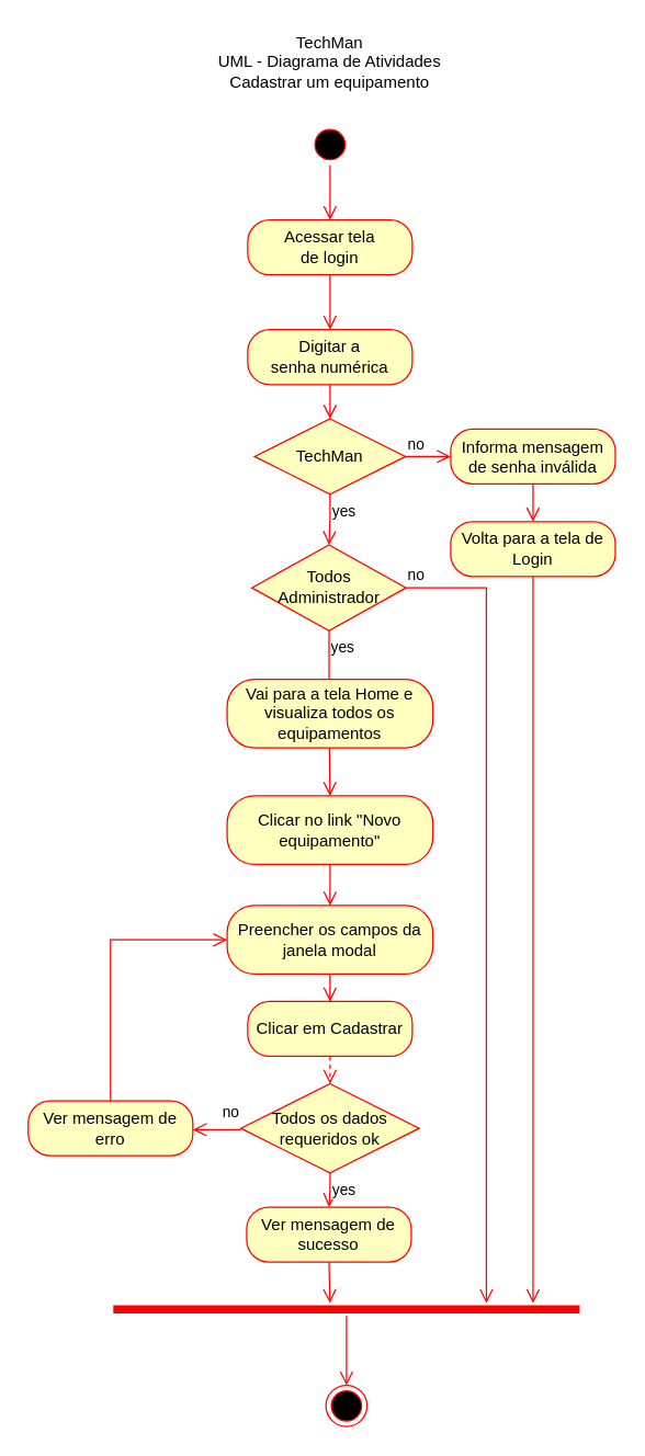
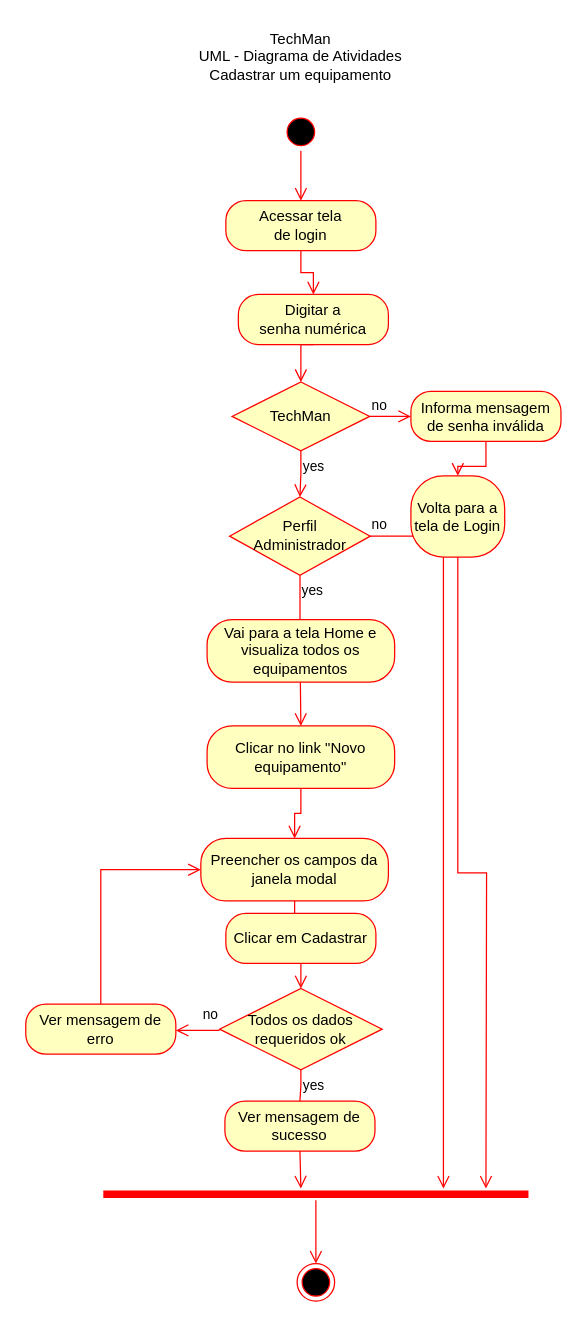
  <mxCell id="0" />
  <mxCell id="1" parent="0" />
  <mxCell id="2" value="TechMan&lt;br&gt;UML - Diagrama de Atividades&lt;br&gt;Cadastrar um equipamento" style="text;html=1;strokeColor=none;fillColor=none;align=center;verticalAlign=middle;whiteSpace=wrap;rounded=0;" vertex="1" parent="1"><mxGeometry x="140" y="20" width="200" height="50" as="geometry" /></mxCell>
  <mxCell id="3" value="" style="ellipse;html=1;shape=endState;fillColor=#000000;strokeColor=#ff0000;" vertex="1" parent="1"><mxGeometry x="237" y="1010" width="30" height="30" as="geometry" /></mxCell>
  <mxCell id="4" value="" style="ellipse;html=1;shape=startState;fillColor=#000000;strokeColor=#ff0000;" vertex="1" parent="1"><mxGeometry x="225" y="90" width="30" height="30" as="geometry" /></mxCell>
  <mxCell id="5" value="" style="edgeStyle=orthogonalEdgeStyle;html=1;verticalAlign=bottom;endArrow=open;endSize=8;strokeColor=#ff0000;rounded=0;entryX=0.5;entryY=0;entryDx=0;entryDy=0;" edge="1" source="4" parent="1" target="6"><mxGeometry relative="1" as="geometry"><mxPoint x="240" y="150" as="targetPoint" /></mxGeometry></mxCell>
  <mxCell id="6" value="&lt;span style=&quot;&quot;&gt;Acessar tela&lt;/span&gt;&lt;br style=&quot;&quot;&gt;&lt;span style=&quot;&quot;&gt;de login&lt;/span&gt;" style="rounded=1;whiteSpace=wrap;html=1;arcSize=40;fontColor=#000000;fillColor=#ffffc0;strokeColor=#ff0000;" vertex="1" parent="1"><mxGeometry x="180" y="160" width="120" height="40" as="geometry" /></mxCell>
  <mxCell id="7" value="" style="edgeStyle=orthogonalEdgeStyle;html=1;verticalAlign=bottom;endArrow=open;endSize=8;strokeColor=#ff0000;rounded=0;entryX=0.5;entryY=0;entryDx=0;entryDy=0;" edge="1" source="6" parent="1" target="9"><mxGeometry relative="1" as="geometry"><mxPoint x="240" y="220" as="targetPoint" /></mxGeometry></mxCell>
  <mxCell id="8" style="edgeStyle=orthogonalEdgeStyle;rounded=0;orthogonalLoop=1;jettySize=auto;html=1;exitX=0.5;exitY=1;exitDx=0;exitDy=0;entryX=0.5;entryY=0;entryDx=0;entryDy=0;endArrow=open;endFill=0;endSize=8;strokeColor=#FF0000;" edge="1" parent="1" source="9" target="10"><mxGeometry relative="1" as="geometry" /></mxCell>
- <mxCell id="9" value="&lt;span style=&quot;&quot;&gt;Digitar a&lt;/span&gt;&lt;br style=&quot;&quot;&gt;&lt;span style=&quot;&quot;&gt;senha numérica&lt;/span&gt;" style="rounded=1;whiteSpace=wrap;html=1;arcSize=40;fontColor=#000000;fillColor=#ffffc0;strokeColor=#ff0000;" vertex="1" parent="1"><mxGeometry x="180" y="240" width="120" height="40" as="geometry" /></mxCell>
+ <mxCell id="9" value="&lt;span style=&quot;&quot;&gt;Digitar a&lt;/span&gt;&lt;br style=&quot;&quot;&gt;&lt;span style=&quot;&quot;&gt;senha numérica&lt;/span&gt;" style="rounded=1;whiteSpace=wrap;html=1;arcSize=40;fontColor=#000000;fillColor=#ffffc0;strokeColor=#ff0000;" vertex="1" parent="1"><mxGeometry x="190" y="235" width="120" height="40" as="geometry" /></mxCell>
  <mxCell id="10" value="TechMan" style="rhombus;whiteSpace=wrap;html=1;fillColor=#ffffc0;strokeColor=#ff0000;" vertex="1" parent="1"><mxGeometry x="185" y="305" width="110" height="55" as="geometry" /></mxCell>
  <mxCell id="11" value="no" style="edgeStyle=orthogonalEdgeStyle;html=1;align=left;verticalAlign=bottom;endArrow=open;endSize=8;strokeColor=#ff0000;rounded=0;entryX=0;entryY=0.5;entryDx=0;entryDy=0;" edge="1" source="10" parent="1" target="15"><mxGeometry x="-1" relative="1" as="geometry"><mxPoint x="380" y="340" as="targetPoint" /></mxGeometry></mxCell>
  <mxCell id="12" value="yes" style="edgeStyle=orthogonalEdgeStyle;html=1;align=left;verticalAlign=top;endArrow=open;endSize=8;strokeColor=#ff0000;rounded=0;entryX=0.5;entryY=0;entryDx=0;entryDy=0;" edge="1" source="10" parent="1" target="18"><mxGeometry x="-1" relative="1" as="geometry"><mxPoint x="255" y="420" as="targetPoint" /></mxGeometry></mxCell>
  <mxCell id="13" style="edgeStyle=orthogonalEdgeStyle;rounded=0;orthogonalLoop=1;jettySize=auto;html=1;exitX=0.5;exitY=1;exitDx=0;exitDy=0;endArrow=open;endFill=0;endSize=8;strokeColor=#FF0000;" edge="1" parent="1" source="34"><mxGeometry relative="1" as="geometry"><mxPoint x="388" y="950" as="targetPoint" /></mxGeometry></mxCell>
  <mxCell id="14" style="edgeStyle=orthogonalEdgeStyle;rounded=0;orthogonalLoop=1;jettySize=auto;html=1;exitX=0.5;exitY=1;exitDx=0;exitDy=0;endArrow=open;endFill=0;endSize=8;strokeColor=#FF0000;" edge="1" parent="1" source="15" target="34"><mxGeometry relative="1" as="geometry" /></mxCell>
  <mxCell id="15" value="Informa mensagem de senha inválida" style="rounded=1;whiteSpace=wrap;html=1;arcSize=40;fontColor=#000000;fillColor=#ffffc0;strokeColor=#ff0000;" vertex="1" parent="1"><mxGeometry x="328" y="312.5" width="120" height="40" as="geometry" /></mxCell>
  <mxCell id="16" value="" style="shape=line;html=1;strokeWidth=6;strokeColor=#ff0000;" vertex="1" parent="1"><mxGeometry x="82" y="950" width="340" height="9.26" as="geometry" /></mxCell>
  <mxCell id="17" value="" style="edgeStyle=orthogonalEdgeStyle;html=1;verticalAlign=bottom;endArrow=open;endSize=8;strokeColor=#ff0000;rounded=0;entryX=0.5;entryY=0;entryDx=0;entryDy=0;" edge="1" source="16" parent="1" target="3"><mxGeometry relative="1" as="geometry"><mxPoint x="254" y="990" as="targetPoint" /></mxGeometry></mxCell>
- <mxCell id="18" value="Todos&lt;br&gt;Administrador" style="rhombus;whiteSpace=wrap;html=1;fillColor=#ffffc0;strokeColor=#ff0000;" vertex="1" parent="1"><mxGeometry x="183" y="397" width="112.5" height="62.5" as="geometry" /></mxCell>
+ <mxCell id="18" value="Perfil&lt;br&gt;Administrador" style="rhombus;whiteSpace=wrap;html=1;fillColor=#ffffc0;strokeColor=#ff0000;" vertex="1" parent="1"><mxGeometry x="183" y="397" width="112.5" height="62.5" as="geometry" /></mxCell>
  <mxCell id="19" value="no" style="edgeStyle=orthogonalEdgeStyle;html=1;align=left;verticalAlign=bottom;endArrow=open;endSize=8;strokeColor=#ff0000;rounded=0;" edge="1" source="18" parent="1"><mxGeometry x="-1" relative="1" as="geometry"><mxPoint x="354" y="950" as="targetPoint" /><Array as="points"><mxPoint x="354" y="428" /></Array></mxGeometry></mxCell>
  <mxCell id="20" value="yes" style="edgeStyle=orthogonalEdgeStyle;html=1;align=left;verticalAlign=top;endArrow=open;endSize=8;strokeColor=#ff0000;rounded=0;entryX=0.5;entryY=0;entryDx=0;entryDy=0;" edge="1" source="18" parent="1" target="22"><mxGeometry x="-1" relative="1" as="geometry"><mxPoint x="240" y="490" as="targetPoint" /></mxGeometry></mxCell>
  <mxCell id="21" style="edgeStyle=orthogonalEdgeStyle;rounded=0;orthogonalLoop=1;jettySize=auto;html=1;exitX=0.5;exitY=1;exitDx=0;exitDy=0;entryX=0.5;entryY=0;entryDx=0;entryDy=0;endArrow=open;endFill=0;endSize=8;strokeColor=#FF0000;" edge="1" parent="1" source="22" target="24"><mxGeometry relative="1" as="geometry" /></mxCell>
  <mxCell id="22" value="Clicar no link &quot;Novo equipamento&quot;" style="rounded=1;whiteSpace=wrap;html=1;arcSize=40;fontColor=#000000;fillColor=#ffffc0;strokeColor=#ff0000;" vertex="1" parent="1"><mxGeometry x="165" y="580" width="150" height="50" as="geometry" /></mxCell>
  <mxCell id="23" style="edgeStyle=orthogonalEdgeStyle;rounded=0;orthogonalLoop=1;jettySize=auto;html=1;exitX=0.5;exitY=1;exitDx=0;exitDy=0;endArrow=open;endFill=0;endSize=8;strokeColor=#FF0000;" edge="1" parent="1" source="24" target="26"><mxGeometry relative="1" as="geometry" /></mxCell>
- <mxCell id="24" value="Preencher os campos da janela modal" style="rounded=1;whiteSpace=wrap;html=1;arcSize=40;fontColor=#000000;fillColor=#ffffc0;strokeColor=#ff0000;" vertex="1" parent="1"><mxGeometry x="165" y="660" width="150" height="50" as="geometry" /></mxCell>
- <mxCell id="25" style="edgeStyle=orthogonalEdgeStyle;rounded=0;orthogonalLoop=1;jettySize=auto;html=1;exitX=0.5;exitY=1;exitDx=0;exitDy=0;entryX=0.5;entryY=0;entryDx=0;entryDy=0;endArrow=open;endFill=0;endSize=8;strokeColor=#FF0000;dashed=1;" edge="1" parent="1" source="26" target="31"><mxGeometry relative="1" as="geometry" /></mxCell>
+ <mxCell id="24" value="Preencher os campos da janela modal" style="rounded=1;whiteSpace=wrap;html=1;arcSize=40;fontColor=#000000;fillColor=#ffffc0;strokeColor=#ff0000;" vertex="1" parent="1"><mxGeometry x="160" y="670" width="150" height="50" as="geometry" /></mxCell>
+ <mxCell id="25" style="edgeStyle=orthogonalEdgeStyle;rounded=0;orthogonalLoop=1;jettySize=auto;html=1;exitX=0.5;exitY=1;exitDx=0;exitDy=0;entryX=0.5;entryY=0;entryDx=0;entryDy=0;endArrow=open;endFill=0;endSize=8;strokeColor=#FF0000;" edge="1" parent="1" source="26" target="31"><mxGeometry relative="1" as="geometry" /></mxCell>
  <mxCell id="26" value="Clicar em Cadastrar" style="rounded=1;whiteSpace=wrap;html=1;arcSize=40;fontColor=#000000;fillColor=#ffffc0;strokeColor=#ff0000;" vertex="1" parent="1"><mxGeometry x="180" y="730" width="120" height="40" as="geometry" /></mxCell>
  <mxCell id="27" style="edgeStyle=orthogonalEdgeStyle;rounded=0;orthogonalLoop=1;jettySize=auto;html=1;exitX=0.5;exitY=1;exitDx=0;exitDy=0;endArrow=open;endFill=0;endSize=8;strokeColor=#FF0000;" edge="1" parent="1" source="28"><mxGeometry relative="1" as="geometry"><mxPoint x="240" y="950" as="targetPoint" /></mxGeometry></mxCell>
  <mxCell id="28" value="Ver mensagem de sucesso" style="rounded=1;whiteSpace=wrap;html=1;arcSize=40;fontColor=#000000;fillColor=#ffffc0;strokeColor=#ff0000;" vertex="1" parent="1"><mxGeometry x="179.25" y="880" width="120" height="40" as="geometry" /></mxCell>
  <mxCell id="29" style="edgeStyle=orthogonalEdgeStyle;rounded=0;orthogonalLoop=1;jettySize=auto;html=1;exitX=0.5;exitY=0;exitDx=0;exitDy=0;entryX=0;entryY=0.5;entryDx=0;entryDy=0;endArrow=open;endFill=0;endSize=8;strokeColor=#FF0000;" edge="1" parent="1" source="30" target="24"><mxGeometry relative="1" as="geometry" /></mxCell>
  <mxCell id="30" value="Ver mensagem de erro" style="rounded=1;whiteSpace=wrap;html=1;arcSize=40;fontColor=#000000;fillColor=#ffffc0;strokeColor=#ff0000;" vertex="1" parent="1"><mxGeometry x="20" y="802.5" width="120" height="40" as="geometry" /></mxCell>
  <mxCell id="31" value="Todos os dados requeridos ok" style="rhombus;whiteSpace=wrap;html=1;fillColor=#ffffc0;strokeColor=#ff0000;" vertex="1" parent="1"><mxGeometry x="175" y="790" width="130" height="65" as="geometry" /></mxCell>
  <mxCell id="32" value="no" style="edgeStyle=orthogonalEdgeStyle;html=1;align=left;verticalAlign=bottom;endArrow=open;endSize=8;strokeColor=#ff0000;rounded=0;entryX=1;entryY=0.5;entryDx=0;entryDy=0;" edge="1" parent="1"><mxGeometry x="-0.143" y="-4" relative="1" as="geometry"><mxPoint x="140" y="823.5" as="targetPoint" /><mxPoint x="175" y="823.5" as="sourcePoint" /><mxPoint as="offset" /></mxGeometry></mxCell>
- <mxCell id="33" value="yes" style="edgeStyle=orthogonalEdgeStyle;html=1;align=left;verticalAlign=top;endArrow=open;endSize=8;strokeColor=#ff0000;rounded=0;entryX=0.5;entryY=0;entryDx=0;entryDy=0;" edge="1" source="31" parent="1" target="28"><mxGeometry x="-1" relative="1" as="geometry"><mxPoint x="255" y="865" as="targetPoint" /></mxGeometry></mxCell>
- <mxCell id="34" value="Volta para a tela de Login" style="rounded=1;whiteSpace=wrap;html=1;arcSize=40;fontColor=#000000;fillColor=#ffffc0;strokeColor=#ff0000;" vertex="1" parent="1"><mxGeometry x="328" y="380" width="120" height="40" as="geometry" /></mxCell>
+ <mxCell id="33" value="yes" style="edgeStyle=orthogonalEdgeStyle;html=1;align=left;verticalAlign=top;endArrow=none;endSize=8;strokeColor=#ff0000;rounded=0;entryX=0.5;entryY=0;entryDx=0;entryDy=0;" edge="1" source="31" parent="1" target="28"><mxGeometry x="-1" relative="1" as="geometry"><mxPoint x="255" y="865" as="targetPoint" /></mxGeometry></mxCell>
+ <mxCell id="34" value="Volta para a tela de Login" style="rounded=1;whiteSpace=wrap;html=1;arcSize=40;fontColor=#000000;fillColor=#ffffc0;strokeColor=#ff0000;" vertex="1" parent="1"><mxGeometry x="328" y="380" width="75" height="65" as="geometry" /></mxCell>
  <mxCell id="35" value="Vai para a tela Home e visualiza todos os equipamentos" style="rounded=1;whiteSpace=wrap;html=1;arcSize=40;fontColor=#000000;fillColor=#ffffc0;strokeColor=#ff0000;" vertex="1" parent="1"><mxGeometry x="165" y="495" width="150" height="50" as="geometry" /></mxCell>
